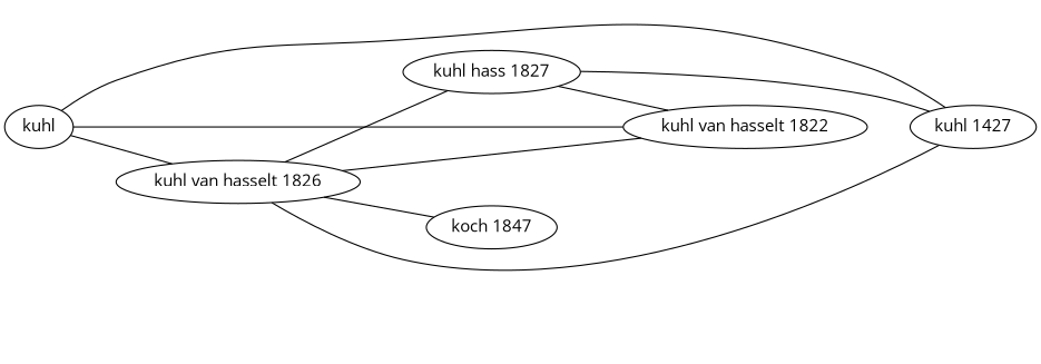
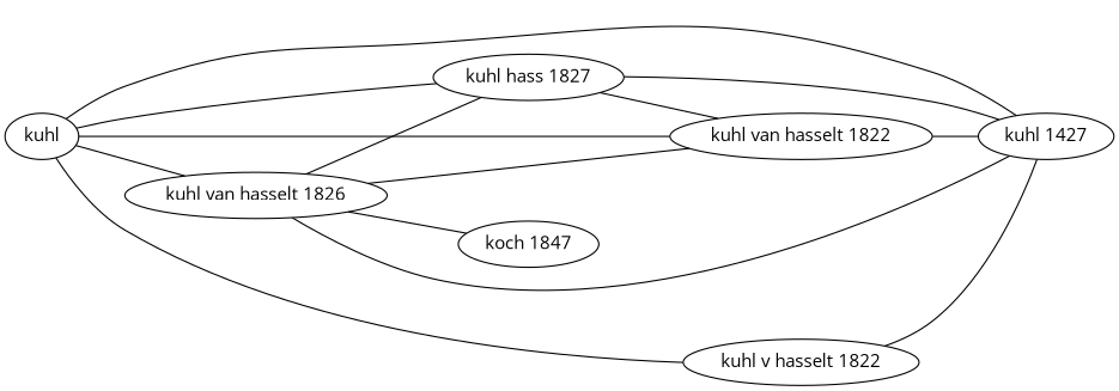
  graph {
    fontname="Open Sans"
    rankdir=LR
    node [fontname="Open Sans"]
    edge [fontname="Open Sans"]
    n1 [label="koch 1847"]
    n2 [label=kuhl]
    n3 [label="kuhl van hasselt 1826"]
    n4 [label="kuhl hass 1827"]
+   n5 [label="kuhl v hasselt 1822"]
    n6 [label="kuhl van hasselt 1822"]
    n7 [label="kuhl 1427"]
    n2 -- n3
+   n2 -- n4
+   n2 -- n5
    n2 -- n6
    n2 -- n7
    n3 -- n1
    n3 -- n4
    n3 -- n6
    n3 -- n7
    n4 -- n6
    n4 -- n7
+   n5 -- n7
+   n6 -- n7
  }
